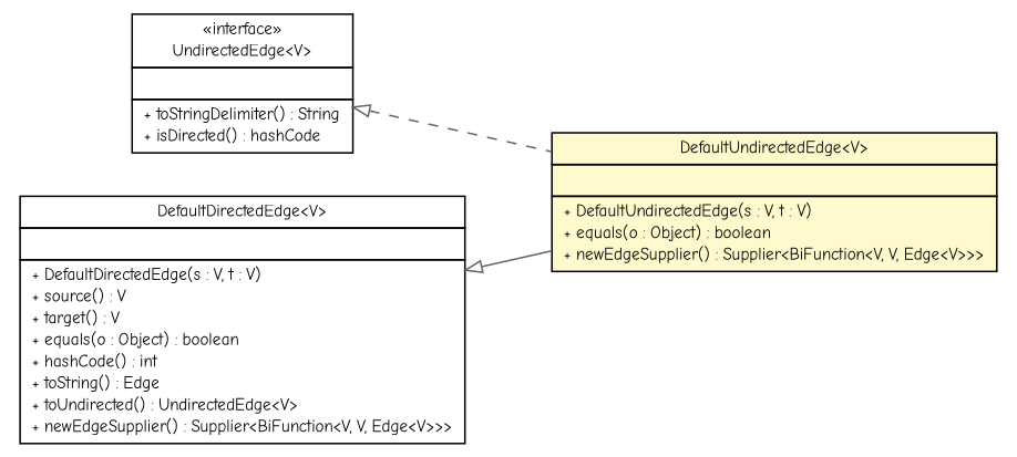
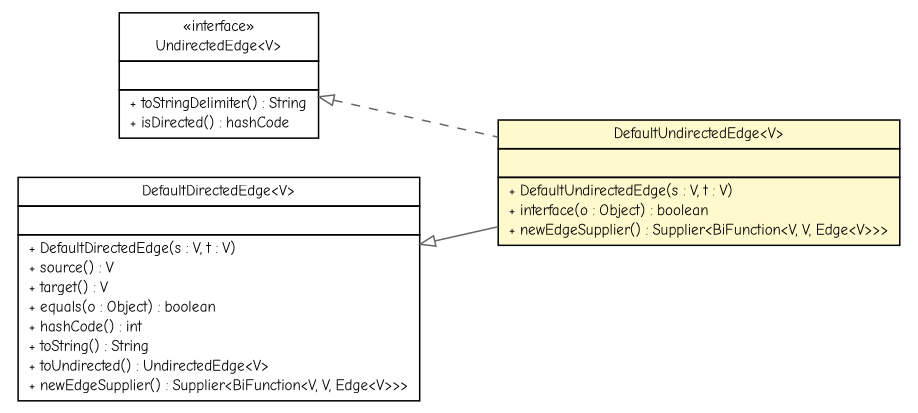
  digraph {
    fontname="Comic Neue"
    nodesep=0.25
    rankdir=LR
    ranksep=0.5
    node [fontcolor=black fontname="Comic Neue" fontsize=10.0 shape=plaintext]
    edge [arrowtail=empty color=gray40 dir=back fontname="Comic Neue" fontsize=10 headport=p labelfontname=Helvetica labelfontsize=10 tailport=p]
-   n1 [label=<<table title="org.jgraphl.edge.DefaultUndirectedEdge" border="0" cellborder="1" cellspacing="0" cellpadding="2" port="p" bgcolor="lemonChiffon" href="./DefaultUndirectedEdge.html"> 		<tr><td><table border="0" cellspacing="0" cellpadding="1"> <tr><td align="center" balign="center"> DefaultUndirectedEdge&lt;V&gt; </td></tr> 		</table></td></tr> 		<tr><td><table border="0" cellspacing="0" cellpadding="1"> <tr><td align="left" balign="left">  </td></tr> 		</table></td></tr> 		<tr><td><table border="0" cellspacing="0" cellpadding="1"> <tr><td align="left" balign="left"> + DefaultUndirectedEdge(s : V, t : V) </td></tr> <tr><td align="left" balign="left"> + equals(o : Object) : boolean </td></tr> <tr><td align="left" balign="left"> + newEdgeSupplier() : Supplier&lt;BiFunction&lt;V, V, Edge&lt;V&gt;&gt;&gt; </td></tr> 		</table></td></tr> 		</table>>]
+   n1 [label=<<table title="org.jgraphl.edge.DefaultUndirectedEdge" border="0" cellborder="1" cellspacing="0" cellpadding="2" port="p" bgcolor="lemonChiffon" href="./DefaultUndirectedEdge.html"> 		<tr><td><table border="0" cellspacing="0" cellpadding="1"> <tr><td align="center" balign="center"> DefaultUndirectedEdge&lt;V&gt; </td></tr> 		</table></td></tr> 		<tr><td><table border="0" cellspacing="0" cellpadding="1"> <tr><td align="left" balign="left">  </td></tr> 		</table></td></tr> 		<tr><td><table border="0" cellspacing="0" cellpadding="1"> <tr><td align="left" balign="left"> + DefaultUndirectedEdge(s : V, t : V) </td></tr> <tr><td align="left" balign="left"> + interface(o : Object) : boolean </td></tr> <tr><td align="left" balign="left"> + newEdgeSupplier() : Supplier&lt;BiFunction&lt;V, V, Edge&lt;V&gt;&gt;&gt; </td></tr> 		</table></td></tr> 		</table>>]
    n2 [label=<<table title="org.jgraphl.edge.UndirectedEdge" border="0" cellborder="1" cellspacing="0" cellpadding="2" port="p" href="./UndirectedEdge.html"> 		<tr><td><table border="0" cellspacing="0" cellpadding="1"> <tr><td align="center" balign="center"> &#171;interface&#187; </td></tr> <tr><td align="center" balign="center"> UndirectedEdge&lt;V&gt; </td></tr> 		</table></td></tr> 		<tr><td><table border="0" cellspacing="0" cellpadding="1"> <tr><td align="left" balign="left">  </td></tr> 		</table></td></tr> 		<tr><td><table border="0" cellspacing="0" cellpadding="1"> <tr><td align="left" balign="left"> + toStringDelimiter() : String </td></tr> <tr><td align="left" balign="left"> + isDirected() : hashCode </td></tr> 		</table></td></tr> 		</table>>]
-   n3 [label=<<table title="org.jgraphl.edge.DefaultDirectedEdge" border="0" cellborder="1" cellspacing="0" cellpadding="2" port="p" href="./DefaultDirectedEdge.html"> 		<tr><td><table border="0" cellspacing="0" cellpadding="1"> <tr><td align="center" balign="center"> DefaultDirectedEdge&lt;V&gt; </td></tr> 		</table></td></tr> 		<tr><td><table border="0" cellspacing="0" cellpadding="1"> <tr><td align="left" balign="left">  </td></tr> 		</table></td></tr> 		<tr><td><table border="0" cellspacing="0" cellpadding="1"> <tr><td align="left" balign="left"> + DefaultDirectedEdge(s : V, t : V) </td></tr> <tr><td align="left" balign="left"> + source() : V </td></tr> <tr><td align="left" balign="left"> + target() : V </td></tr> <tr><td align="left" balign="left"> + equals(o : Object) : boolean </td></tr> <tr><td align="left" balign="left"> + hashCode() : int </td></tr> <tr><td align="left" balign="left"> + toString() : Edge </td></tr> <tr><td align="left" balign="left"> + toUndirected() : UndirectedEdge&lt;V&gt; </td></tr> <tr><td align="left" balign="left"> + newEdgeSupplier() : Supplier&lt;BiFunction&lt;V, V, Edge&lt;V&gt;&gt;&gt; </td></tr> 		</table></td></tr> 		</table>>]
+   n3 [label=<<table title="org.jgraphl.edge.DefaultDirectedEdge" border="0" cellborder="1" cellspacing="0" cellpadding="2" port="p" href="./DefaultDirectedEdge.html"> 		<tr><td><table border="0" cellspacing="0" cellpadding="1"> <tr><td align="center" balign="center"> DefaultDirectedEdge&lt;V&gt; </td></tr> 		</table></td></tr> 		<tr><td><table border="0" cellspacing="0" cellpadding="1"> <tr><td align="left" balign="left">  </td></tr> 		</table></td></tr> 		<tr><td><table border="0" cellspacing="0" cellpadding="1"> <tr><td align="left" balign="left"> + DefaultDirectedEdge(s : V, t : V) </td></tr> <tr><td align="left" balign="left"> + source() : V </td></tr> <tr><td align="left" balign="left"> + target() : V </td></tr> <tr><td align="left" balign="left"> + equals(o : Object) : boolean </td></tr> <tr><td align="left" balign="left"> + hashCode() : int </td></tr> <tr><td align="left" balign="left"> + toString() : String </td></tr> <tr><td align="left" balign="left"> + toUndirected() : UndirectedEdge&lt;V&gt; </td></tr> <tr><td align="left" balign="left"> + newEdgeSupplier() : Supplier&lt;BiFunction&lt;V, V, Edge&lt;V&gt;&gt;&gt; </td></tr> 		</table></td></tr> 		</table>>]
    n2 -> n1 [style=dashed]
    n3 -> n1
  }
